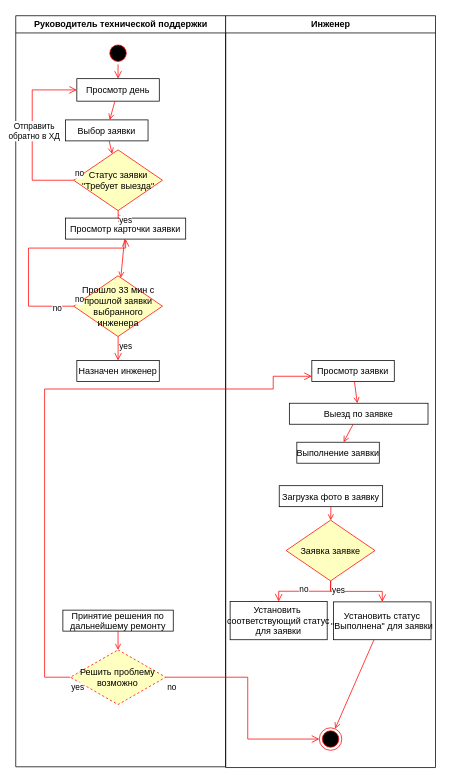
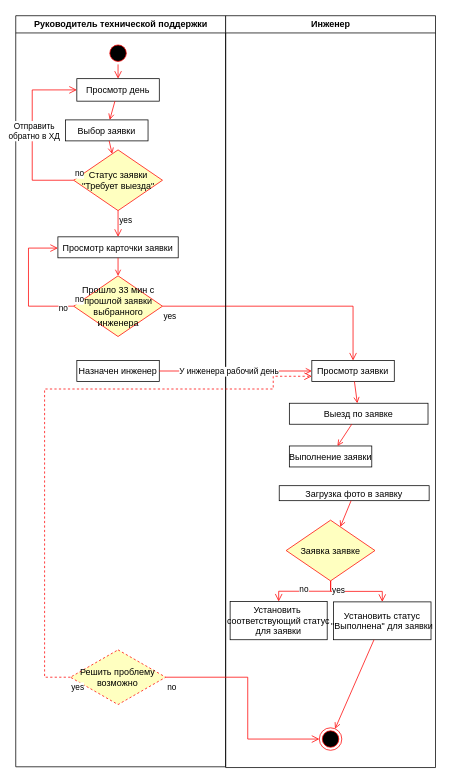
  <mxCell id="0" />
  <mxCell id="1" parent="0" />
  <mxCell id="2" value="Руководитель технической поддержки" style="swimlane;whiteSpace=wrap" parent="1" vertex="1"><mxGeometry x="20.5" y="20" width="280" height="1002" as="geometry" /></mxCell>
  <mxCell id="3" value="" style="ellipse;shape=startState;fillColor=#000000;strokeColor=#ff0000;" parent="2" vertex="1"><mxGeometry x="121.5" y="35" width="30" height="30" as="geometry" /></mxCell>
  <mxCell id="4" value="" style="edgeStyle=elbowEdgeStyle;elbow=horizontal;verticalAlign=bottom;endArrow=open;endSize=8;strokeColor=#FF0000;endFill=1;rounded=0" parent="2" source="3" target="5" edge="1"><mxGeometry x="40" y="20" as="geometry"><mxPoint x="55" y="90" as="targetPoint" /></mxGeometry></mxCell>
  <mxCell id="5" value="Просмотр день" style="" parent="2" vertex="1"><mxGeometry x="81.5" y="84" width="110" height="30" as="geometry" /></mxCell>
  <mxCell id="6" value="" style="endArrow=open;strokeColor=#FF0000;endFill=1;rounded=0" parent="2" source="5" target="7" edge="1"><mxGeometry relative="1" as="geometry"><mxPoint x="136.5" y="183" as="targetPoint" /></mxGeometry></mxCell>
  <mxCell id="7" value="Выбор заявки" style="" vertex="1" parent="2"><mxGeometry x="66.5" y="139" width="110" height="28" as="geometry" /></mxCell>
- <mxCell id="8" value="Просмотр карточки заявки" style="" vertex="1" parent="2"><mxGeometry x="66.25" y="270" width="160.5" height="28" as="geometry" /></mxCell>
+ <mxCell id="8" value="Просмотр карточки заявки" style="" vertex="1" parent="2"><mxGeometry x="56.25" y="295" width="160.5" height="28" as="geometry" /></mxCell>
  <mxCell id="9" value="Статус заявки &quot;Требует выезда&quot;" style="rhombus;whiteSpace=wrap;html=1;fontColor=#000000;fillColor=#ffffc0;strokeColor=#ff0000;" vertex="1" parent="2"><mxGeometry x="77.25" y="179" width="118.5" height="81" as="geometry" /></mxCell>
  <mxCell id="10" value="no" style="edgeStyle=orthogonalEdgeStyle;html=1;align=left;verticalAlign=bottom;endArrow=open;endSize=8;strokeColor=#ff0000;rounded=0;exitX=0;exitY=0.5;exitDx=0;exitDy=0;" edge="1" source="9" parent="2" target="5"><mxGeometry x="-1" relative="1" as="geometry"><mxPoint x="38.5" y="198" as="targetPoint" /><mxPoint x="64" y="217" as="sourcePoint" /><Array as="points"><mxPoint x="22" y="219" /><mxPoint x="22" y="99" /></Array></mxGeometry></mxCell>
  <mxCell id="11" value="Отправить&lt;br&gt;обратно в ХД" style="edgeLabel;html=1;align=center;verticalAlign=middle;resizable=0;points=[];" vertex="1" connectable="0" parent="10"><mxGeometry x="0.032" y="-2" relative="1" as="geometry"><mxPoint as="offset" /></mxGeometry></mxCell>
  <mxCell id="12" value="yes" style="edgeStyle=orthogonalEdgeStyle;html=1;align=left;verticalAlign=top;endArrow=open;endSize=8;strokeColor=#ff0000;rounded=0;" edge="1" source="9" parent="2" target="8"><mxGeometry x="-1" relative="1" as="geometry"><mxPoint x="70.5" y="278" as="targetPoint" /></mxGeometry></mxCell>
  <mxCell id="13" value="" style="endArrow=open;strokeColor=#FF0000;endFill=1;rounded=0" edge="1" parent="2" source="7" target="9"><mxGeometry relative="1" as="geometry"><mxPoint x="147" y="124" as="sourcePoint" /><mxPoint x="147" y="149" as="targetPoint" /></mxGeometry></mxCell>
  <mxCell id="14" value="Прошло 33 мин с прошлой заявки выбранного инженера" style="rhombus;whiteSpace=wrap;html=1;fontColor=#000000;fillColor=#ffffc0;strokeColor=#ff0000;" vertex="1" parent="2"><mxGeometry x="77.25" y="347" width="118.5" height="81" as="geometry" /></mxCell>
  <mxCell id="15" value="" style="endArrow=open;strokeColor=#FF0000;endFill=1;rounded=0" edge="1" parent="2" source="8" target="14"><mxGeometry relative="1" as="geometry"><mxPoint x="147" y="177" as="sourcePoint" /><mxPoint x="147" y="189" as="targetPoint" /></mxGeometry></mxCell>
  <mxCell id="16" value="no" style="edgeStyle=orthogonalEdgeStyle;html=1;align=left;verticalAlign=bottom;endArrow=open;endSize=8;strokeColor=#ff0000;rounded=0;" edge="1" parent="2" source="14" target="8"><mxGeometry x="-1" relative="1" as="geometry"><mxPoint x="77.25" y="260" as="targetPoint" /><mxPoint x="72.25" y="380" as="sourcePoint" /><Array as="points"><mxPoint x="17" y="388" /><mxPoint x="17" y="310" /></Array></mxGeometry></mxCell>
  <mxCell id="17" value="no" style="edgeLabel;html=1;align=center;verticalAlign=middle;resizable=0;points=[];" vertex="1" connectable="0" parent="16"><mxGeometry x="-0.843" y="2" relative="1" as="geometry"><mxPoint as="offset" /></mxGeometry></mxCell>
  <mxCell id="18" value="Назначен инженер" style="" vertex="1" parent="2"><mxGeometry x="81.5" y="460" width="110" height="28" as="geometry" /></mxCell>
- <mxCell id="19" value="yes" style="edgeStyle=orthogonalEdgeStyle;html=1;align=left;verticalAlign=top;endArrow=open;endSize=8;strokeColor=#ff0000;rounded=0;" edge="1" parent="2" source="14" target="18"><mxGeometry x="-1" relative="1" as="geometry"><mxPoint x="136.5" y="462" as="targetPoint" /><mxPoint x="223.5" y="268" as="sourcePoint" /></mxGeometry></mxCell>
- <mxCell id="20" value="Принятие решения по&#10;дальнейшему ремонту" style="" vertex="1" parent="2"><mxGeometry x="62.88" y="793" width="147.25" height="28" as="geometry" /></mxCell>
+ <mxCell id="19" value="yes" style="edgeStyle=orthogonalEdgeStyle;html=1;align=left;verticalAlign=top;endArrow=open;endSize=8;strokeColor=#ff0000;rounded=0;" edge="1" parent="2" source="14" target="24"><mxGeometry x="-1" relative="1" as="geometry"><mxPoint x="136.5" y="462" as="targetPoint" /><mxPoint x="223.5" y="268" as="sourcePoint" /></mxGeometry></mxCell>
  <mxCell id="21" value="Решить проблему&lt;br&gt;возможно" style="rhombus;whiteSpace=wrap;html=1;fontColor=#000000;fillColor=#ffffc0;strokeColor=#ff0000;dashed=1;" vertex="1" parent="2"><mxGeometry x="72.94" y="846" width="127.12" height="73" as="geometry" /></mxCell>
- <mxCell id="22" value="" style="endArrow=open;strokeColor=#FF0000;endFill=1;rounded=0" edge="1" parent="2" source="20" target="21"><mxGeometry relative="1" as="geometry"><mxPoint x="430" y="665" as="sourcePoint" /><mxPoint x="430" y="683" as="targetPoint" /></mxGeometry></mxCell>
  <mxCell id="23" value="Инженер" style="swimlane;whiteSpace=wrap;startSize=23;" parent="1" vertex="1"><mxGeometry x="300.5" y="20" width="280" height="1003" as="geometry" /></mxCell>
  <mxCell id="24" value="Просмотр заявки" style="" vertex="1" parent="23"><mxGeometry x="115" y="460" width="110" height="28" as="geometry" /></mxCell>
  <mxCell id="25" value="Выезд по заявке" style="" vertex="1" parent="23"><mxGeometry x="85" y="517" width="185" height="28" as="geometry" /></mxCell>
  <mxCell id="26" value="" style="endArrow=open;strokeColor=#FF0000;endFill=1;rounded=0" edge="1" parent="23" source="24" target="25"><mxGeometry relative="1" as="geometry"><mxPoint x="-133" y="334" as="sourcePoint" /><mxPoint x="-133" y="357" as="targetPoint" /></mxGeometry></mxCell>
- <mxCell id="27" value="Выполнение заявки" style="" vertex="1" parent="23"><mxGeometry x="95" y="569" width="110" height="28" as="geometry" /></mxCell>
+ <mxCell id="27" value="Выполнение заявки" style="" vertex="1" parent="23"><mxGeometry x="85" y="574" width="110" height="28" as="geometry" /></mxCell>
  <mxCell id="28" value="" style="endArrow=open;strokeColor=#FF0000;endFill=1;rounded=0" edge="1" parent="23" source="25" target="27"><mxGeometry relative="1" as="geometry"><mxPoint x="150" y="498" as="sourcePoint" /><mxPoint x="140.5" y="570" as="targetPoint" /></mxGeometry></mxCell>
  <mxCell id="29" value="Заявка заявке" style="rhombus;whiteSpace=wrap;html=1;fontColor=#000000;fillColor=#ffffc0;strokeColor=#ff0000;" vertex="1" parent="23"><mxGeometry x="80.75" y="673" width="118.5" height="81" as="geometry" /></mxCell>
- <mxCell id="30" value="Загрузка фото в заявку" style="" vertex="1" parent="23"><mxGeometry x="71.5" y="627" width="138" height="28" as="geometry" /></mxCell>
+ <mxCell id="30" value="Загрузка фото в заявку" style="" vertex="1" parent="23"><mxGeometry x="71.5" y="627" width="200" height="20" as="geometry" /></mxCell>
  <mxCell id="31" value="Установить статус&#10;&quot;Выполнена&quot; для заявки" style="" vertex="1" parent="23"><mxGeometry x="144" y="782" width="130" height="50.5" as="geometry" /></mxCell>
  <mxCell id="32" value="Установить &#10;соответствующий статус&#10;для заявки" style="" vertex="1" parent="23"><mxGeometry x="6" y="781.5" width="129.5" height="51" as="geometry" /></mxCell>
  <mxCell id="33" value="" style="ellipse;html=1;shape=endState;fillColor=#000000;strokeColor=#ff0000;" vertex="1" parent="23"><mxGeometry x="125" y="950" width="30" height="30" as="geometry" /></mxCell>
  <mxCell id="34" value="" style="endArrow=open;strokeColor=#FF0000;endFill=1;rounded=0" edge="1" parent="23" source="31" target="33"><mxGeometry relative="1" as="geometry"><mxPoint x="165" y="766" as="sourcePoint" /><mxPoint x="192" y="792" as="targetPoint" /></mxGeometry></mxCell>
  <mxCell id="35" value="" style="endArrow=open;strokeColor=#FF0000;endFill=1;rounded=0" edge="1" parent="23" source="30" target="29"><mxGeometry relative="1" as="geometry"><mxPoint x="150" y="555" as="sourcePoint" /><mxPoint x="150" y="584" as="targetPoint" /></mxGeometry></mxCell>
  <mxCell id="36" value="yes" style="edgeStyle=orthogonalEdgeStyle;html=1;align=left;verticalAlign=top;endArrow=open;endSize=8;strokeColor=#ff0000;rounded=0;" edge="1" parent="23" source="29" target="31"><mxGeometry x="-1" relative="1" as="geometry"><mxPoint x="-133" y="470" as="targetPoint" /><mxPoint x="-133" y="438" as="sourcePoint" /></mxGeometry></mxCell>
  <mxCell id="37" value="yes" style="edgeStyle=orthogonalEdgeStyle;html=1;align=left;verticalAlign=top;endArrow=open;endSize=8;strokeColor=#ff0000;rounded=0;" edge="1" parent="23" source="29" target="32"><mxGeometry x="-1" relative="1" as="geometry"><mxPoint x="219" y="792" as="targetPoint" /><mxPoint x="150" y="764" as="sourcePoint" /></mxGeometry></mxCell>
  <mxCell id="38" value="no" style="edgeLabel;html=1;align=center;verticalAlign=middle;resizable=0;points=[];" vertex="1" connectable="0" parent="37"><mxGeometry x="0.016" y="3" relative="1" as="geometry"><mxPoint x="-1" y="-6" as="offset" /></mxGeometry></mxCell>
- <mxCell id="41" value="yes" style="edgeStyle=orthogonalEdgeStyle;html=1;align=left;verticalAlign=top;endArrow=open;endSize=8;strokeColor=#ff0000;rounded=0;entryX=0;entryY=0.75;entryDx=0;entryDy=0;" edge="1" parent="1" source="21" target="24"><mxGeometry x="-1" relative="1" as="geometry"><mxPoint x="154" y="985" as="targetPoint" /><mxPoint x="167.5" y="458" as="sourcePoint" /><Array as="points"><mxPoint x="59" y="903" /><mxPoint x="59" y="518" /><mxPoint x="364" y="518" /><mxPoint x="364" y="501" /></Array></mxGeometry></mxCell>
+ <mxCell id="39" value="" style="endArrow=open;strokeColor=#FF0000;endFill=1;rounded=0" edge="1" parent="1" source="18" target="24"><mxGeometry relative="1" as="geometry"><mxPoint x="167.5" y="144" as="sourcePoint" /><mxPoint x="167.5" y="169" as="targetPoint" /></mxGeometry></mxCell>
+ <mxCell id="40" value="У инженера рабочий день" style="edgeLabel;html=1;align=center;verticalAlign=middle;resizable=0;points=[];" vertex="1" connectable="0" parent="39"><mxGeometry x="-0.416" relative="1" as="geometry"><mxPoint x="33" as="offset" /></mxGeometry></mxCell>
+ <mxCell id="41" value="yes" style="edgeStyle=orthogonalEdgeStyle;html=1;align=left;verticalAlign=top;endArrow=open;endSize=8;strokeColor=#ff0000;rounded=0;entryX=0;entryY=0.75;entryDx=0;entryDy=0;dashed=1;" edge="1" parent="1" source="21" target="24"><mxGeometry x="-1" relative="1" as="geometry"><mxPoint x="154" y="985" as="targetPoint" /><mxPoint x="167.5" y="458" as="sourcePoint" /><Array as="points"><mxPoint x="59" y="903" /><mxPoint x="59" y="518" /><mxPoint x="364" y="518" /><mxPoint x="364" y="501" /></Array></mxGeometry></mxCell>
  <mxCell id="42" value="no" style="edgeStyle=orthogonalEdgeStyle;html=1;align=left;verticalAlign=top;endArrow=open;endSize=8;strokeColor=#ff0000;rounded=0;" edge="1" parent="1" source="21" target="33"><mxGeometry x="-1" relative="1" as="geometry"><mxPoint x="381.5" y="812" as="targetPoint" /><mxPoint x="450.5" y="784" as="sourcePoint" /><Array as="points"><mxPoint x="330" y="903" /><mxPoint x="330" y="985" /></Array></mxGeometry></mxCell>
